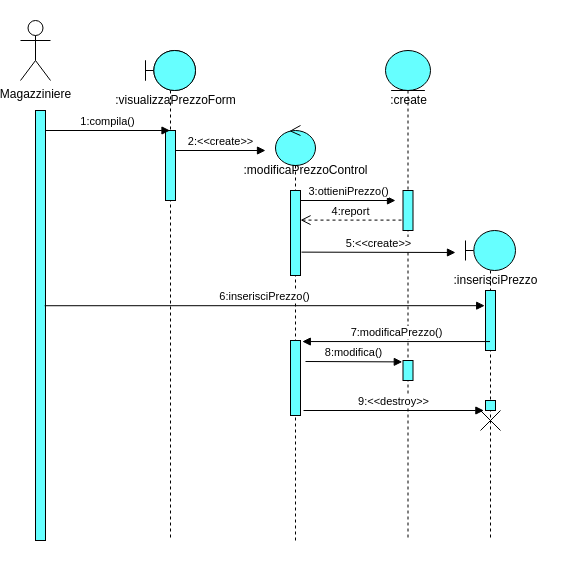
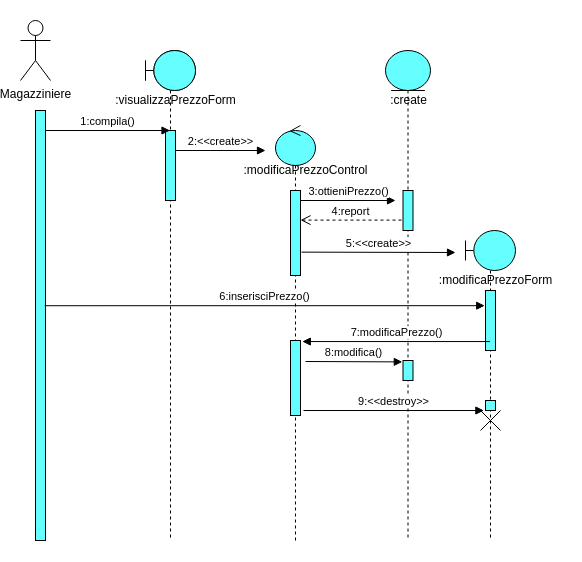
  <mxCell id="0" />
  <mxCell id="1" parent="0" />
  <mxCell id="2" value="Magazziniere" style="shape=umlActor;verticalLabelPosition=bottom;verticalAlign=top;html=1;" parent="1" vertex="1"><mxGeometry x="20" y="20" width="30" height="60" as="geometry" /></mxCell>
  <mxCell id="3" value="" style="html=1;points=[];perimeter=orthogonalPerimeter;fillColor=#66FFFF;" parent="1" vertex="1"><mxGeometry x="35" y="110" width="10" height="430" as="geometry" /></mxCell>
  <mxCell id="4" value="" style="shape=umlBoundary;whiteSpace=wrap;html=1;fillColor=#66FFFF;" parent="1" vertex="1"><mxGeometry x="145" y="50" width="50" height="40" as="geometry" /></mxCell>
  <mxCell id="5" value=":visualizzaPrezzoForm" style="text;html=1;align=center;verticalAlign=middle;resizable=0;points=[];autosize=1;" parent="1" vertex="1"><mxGeometry x="105" y="90" width="140" height="20" as="geometry" /></mxCell>
  <mxCell id="6" value="" style="shape=umlLifeline;participant=umlBoundary;perimeter=lifelinePerimeter;whiteSpace=wrap;html=1;container=1;collapsible=0;recursiveResize=0;verticalAlign=top;spacingTop=36;outlineConnect=0;fillColor=#66FFFF;" parent="1" vertex="1"><mxGeometry x="145" y="50" width="50" height="490" as="geometry" /></mxCell>
  <mxCell id="7" value="" style="html=1;points=[];perimeter=orthogonalPerimeter;fillColor=#66FFFF;" parent="6" vertex="1"><mxGeometry x="20" y="80" width="10" height="70" as="geometry" /></mxCell>
  <mxCell id="8" value="1:compila()" style="html=1;verticalAlign=bottom;endArrow=block;" parent="1" target="6" edge="1"><mxGeometry width="80" relative="1" as="geometry"><mxPoint x="45" y="130" as="sourcePoint" /><mxPoint x="125" y="130" as="targetPoint" /></mxGeometry></mxCell>
  <mxCell id="9" value="" style="shape=umlLifeline;participant=umlControl;perimeter=lifelinePerimeter;whiteSpace=wrap;html=1;container=1;collapsible=0;recursiveResize=0;verticalAlign=top;spacingTop=36;outlineConnect=0;fillColor=#66FFFF;" parent="1" vertex="1"><mxGeometry x="275" y="125" width="40" height="415" as="geometry" /></mxCell>
  <mxCell id="10" value="" style="html=1;points=[];perimeter=orthogonalPerimeter;fillColor=#66FFFF;" parent="9" vertex="1"><mxGeometry x="15" y="65" width="10" height="85" as="geometry" /></mxCell>
  <mxCell id="11" value="" style="html=1;points=[];perimeter=orthogonalPerimeter;fillColor=#66FFFF;" parent="9" vertex="1"><mxGeometry x="15" y="215" width="10" height="75" as="geometry" /></mxCell>
  <mxCell id="12" value="2:&amp;lt;&amp;lt;create&amp;gt;&amp;gt;" style="html=1;verticalAlign=bottom;endArrow=block;" parent="1" edge="1"><mxGeometry width="80" relative="1" as="geometry"><mxPoint x="175" y="150" as="sourcePoint" /><mxPoint x="265" y="150" as="targetPoint" /></mxGeometry></mxCell>
  <mxCell id="13" value=":modificaPrezzoControl" style="text;html=1;align=center;verticalAlign=middle;resizable=0;points=[];autosize=1;" parent="1" vertex="1"><mxGeometry x="235" y="160" width="140" height="20" as="geometry" /></mxCell>
  <mxCell id="14" value="" style="shape=umlLifeline;participant=umlEntity;perimeter=lifelinePerimeter;whiteSpace=wrap;html=1;container=1;collapsible=0;recursiveResize=0;verticalAlign=top;spacingTop=36;outlineConnect=0;fillColor=#66FFFF;" parent="1" vertex="1"><mxGeometry x="385" y="50" width="45" height="490" as="geometry" /></mxCell>
  <mxCell id="15" value=":create" style="text;html=1;align=center;verticalAlign=middle;resizable=0;points=[];autosize=1;" parent="14" vertex="1"><mxGeometry x="-7.5" y="40" width="60" height="20" as="geometry" /></mxCell>
  <mxCell id="16" value="" style="html=1;points=[];perimeter=orthogonalPerimeter;fillColor=#66FFFF;" parent="14" vertex="1"><mxGeometry x="17.5" y="140" width="10" height="40" as="geometry" /></mxCell>
  <mxCell id="17" value="" style="html=1;points=[];perimeter=orthogonalPerimeter;fillColor=#66FFFF;" parent="14" vertex="1"><mxGeometry x="17.5" y="310" width="10" height="20" as="geometry" /></mxCell>
  <mxCell id="18" value="3:ottieniPrezzo()" style="html=1;verticalAlign=bottom;endArrow=block;" parent="1" source="10" edge="1"><mxGeometry width="80" relative="1" as="geometry"><mxPoint x="305" y="200" as="sourcePoint" /><mxPoint x="395" y="200" as="targetPoint" /></mxGeometry></mxCell>
  <mxCell id="19" value="4:report" style="html=1;verticalAlign=bottom;endArrow=open;dashed=1;endSize=8;exitX=-0.15;exitY=0.74;exitDx=0;exitDy=0;exitPerimeter=0;" parent="1" source="16" target="10" edge="1"><mxGeometry relative="1" as="geometry"><mxPoint x="420" y="250" as="sourcePoint" /><mxPoint x="325" y="220" as="targetPoint" /></mxGeometry></mxCell>
  <mxCell id="20" value="" style="shape=umlLifeline;participant=umlBoundary;perimeter=lifelinePerimeter;whiteSpace=wrap;html=1;container=1;collapsible=0;recursiveResize=0;verticalAlign=top;spacingTop=36;outlineConnect=0;fillColor=#66FFFF;" parent="1" vertex="1"><mxGeometry x="465" y="230" width="50" height="310" as="geometry" /></mxCell>
  <mxCell id="21" value="" style="html=1;points=[];perimeter=orthogonalPerimeter;fillColor=#66FFFF;" parent="20" vertex="1"><mxGeometry x="20" y="60" width="10" height="60" as="geometry" /></mxCell>
  <mxCell id="22" value="" style="html=1;points=[];perimeter=orthogonalPerimeter;fillColor=#66FFFF;" parent="20" vertex="1"><mxGeometry x="20" y="170" width="10" height="10" as="geometry" /></mxCell>
  <mxCell id="23" value="" style="shape=umlDestroy;fillColor=#66FFFF;" parent="20" vertex="1"><mxGeometry x="15" y="180" width="20" height="20" as="geometry" /></mxCell>
- <mxCell id="24" value=":inserisciPrezzo" style="text;html=1;align=center;verticalAlign=middle;resizable=0;points=[];autosize=1;" parent="1" vertex="1"><mxGeometry x="430" y="270" width="130" height="20" as="geometry" /></mxCell>
+ <mxCell id="24" value=":modificaPrezzoForm" style="text;html=1;align=center;verticalAlign=middle;resizable=0;points=[];autosize=1;" parent="1" vertex="1"><mxGeometry x="430" y="270" width="130" height="20" as="geometry" /></mxCell>
  <mxCell id="25" value="5:&amp;lt;&amp;lt;create&amp;gt;&amp;gt;" style="html=1;verticalAlign=bottom;endArrow=block;exitX=1.1;exitY=0.725;exitDx=0;exitDy=0;exitPerimeter=0;" parent="1" source="10" edge="1"><mxGeometry width="80" relative="1" as="geometry"><mxPoint x="615" y="380" as="sourcePoint" /><mxPoint x="455" y="252" as="targetPoint" /></mxGeometry></mxCell>
  <mxCell id="26" value="8:modifica()" style="html=1;verticalAlign=bottom;endArrow=block;entryX=-0.07;entryY=0.07;entryDx=0;entryDy=0;entryPerimeter=0;" parent="1" target="17" edge="1"><mxGeometry width="80" relative="1" as="geometry"><mxPoint x="305" y="361" as="sourcePoint" /><mxPoint x="435" y="453" as="targetPoint" /></mxGeometry></mxCell>
  <mxCell id="27" value="6:inserisciPrezzo()" style="html=1;verticalAlign=bottom;endArrow=block;exitX=0.92;exitY=0.454;exitDx=0;exitDy=0;exitPerimeter=0;entryX=-0.08;entryY=0.253;entryDx=0;entryDy=0;entryPerimeter=0;" parent="1" source="3" target="21" edge="1"><mxGeometry width="80" relative="1" as="geometry"><mxPoint x="45" y="340.4" as="sourcePoint" /><mxPoint x="603.8" y="340" as="targetPoint" /></mxGeometry></mxCell>
  <mxCell id="28" value="7:modificaPrezzo()" style="html=1;verticalAlign=bottom;endArrow=block;entryX=1.18;entryY=0.014;entryDx=0;entryDy=0;entryPerimeter=0;" parent="1" source="20" target="11" edge="1"><mxGeometry width="80" relative="1" as="geometry"><mxPoint x="455" y="380" as="sourcePoint" /><mxPoint x="325" y="340" as="targetPoint" /></mxGeometry></mxCell>
  <mxCell id="29" value="9:&amp;lt;&amp;lt;destroy&amp;gt;&amp;gt;" style="html=1;verticalAlign=bottom;endArrow=block;entryX=-0.16;entryY=1;entryDx=0;entryDy=0;entryPerimeter=0;" parent="1" target="22" edge="1"><mxGeometry width="80" relative="1" as="geometry"><mxPoint x="303" y="410" as="sourcePoint" /><mxPoint x="475" y="406" as="targetPoint" /></mxGeometry></mxCell>
